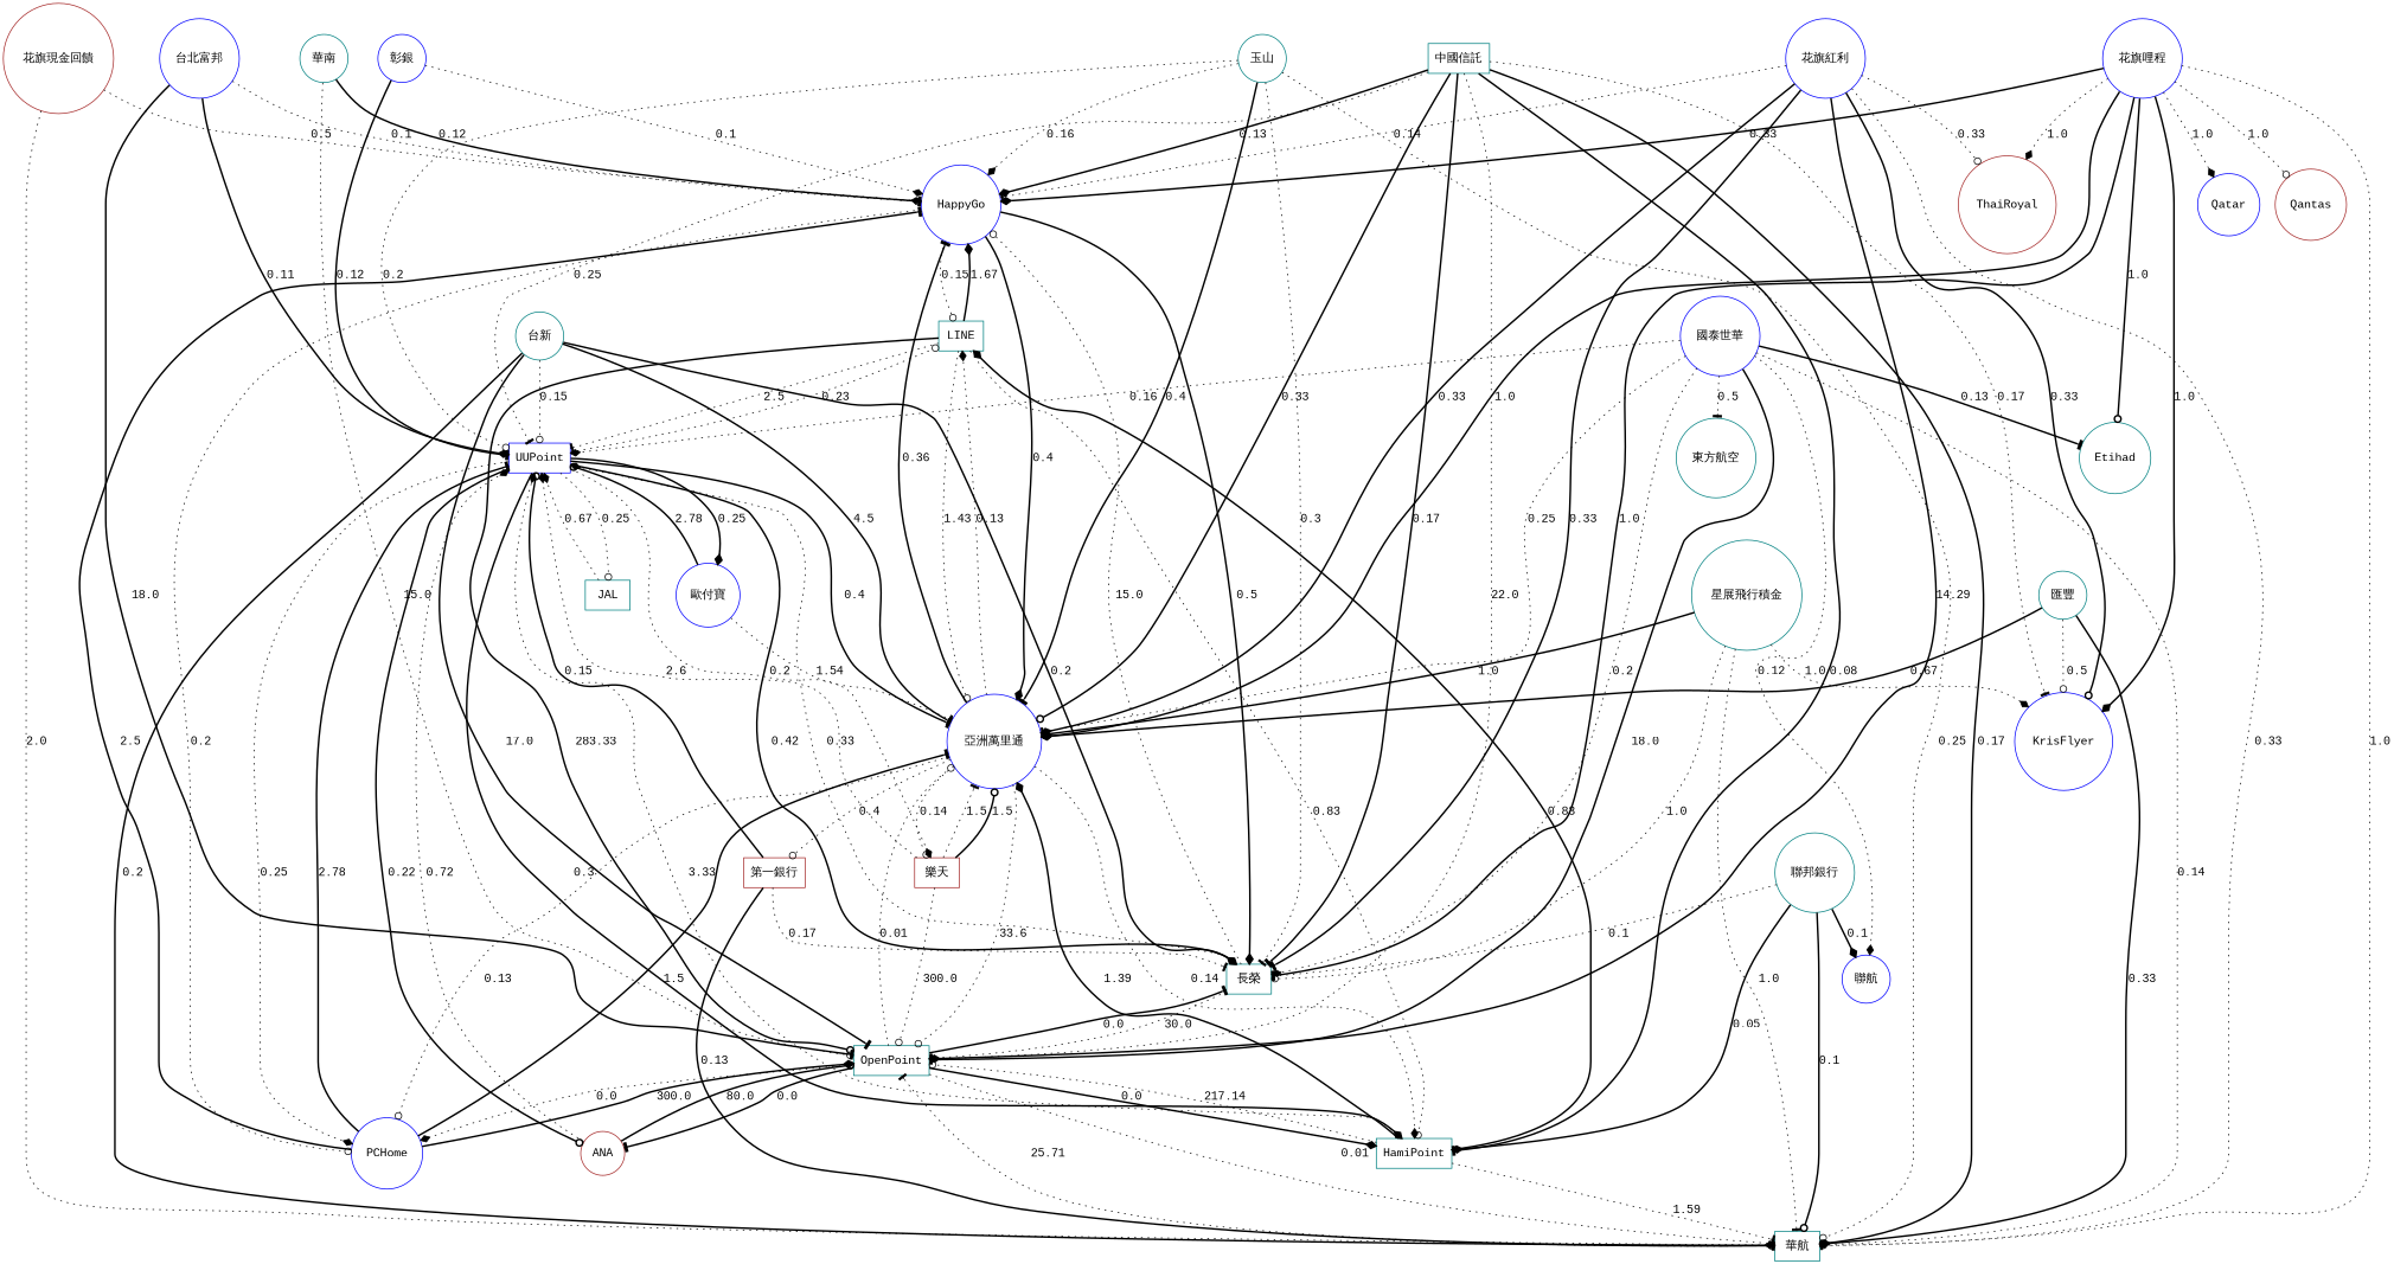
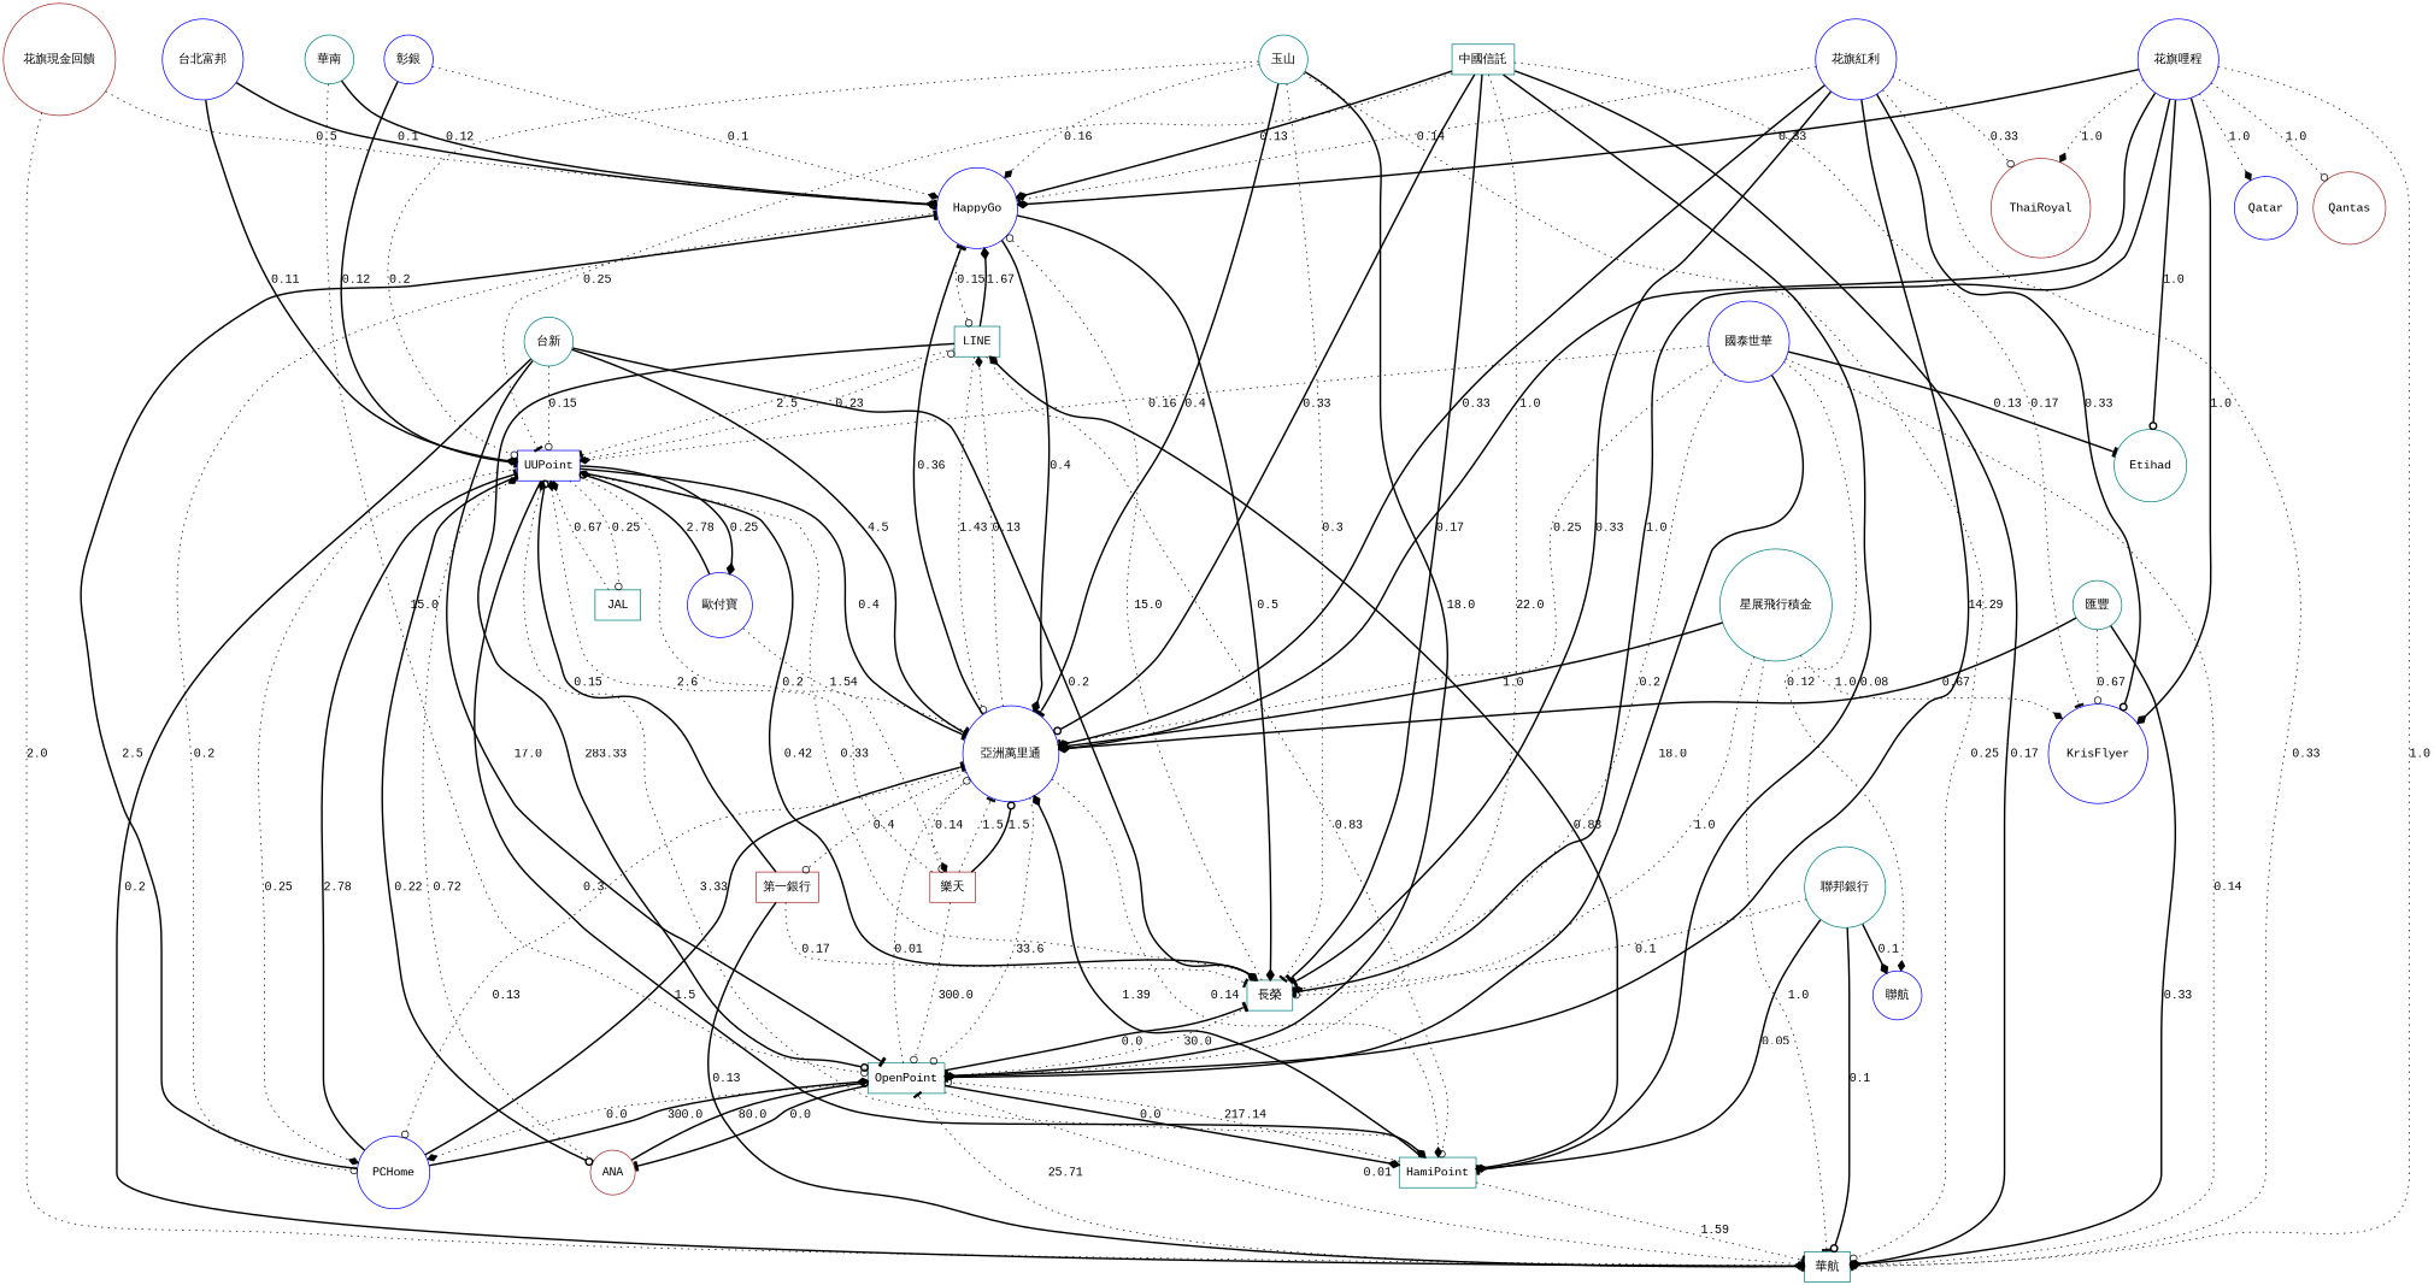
  digraph {
    fontname="Liberation Mono"
    node [color=teal fontname="Liberation Mono" shape=circle]
    edge [arrowhead=diamond fontname="Liberation Mono" style=dotted]
    HappyGo [color=blue]
    LINE [shape=box]
    "亞洲萬里通" [color=blue]
    "長榮" [shape=box]
    PCHome [color=blue]
    OpenPoint [shape=box]
    HamiPoint [shape=box]
    UUPoint [color=blue shape=box]
    "樂天" [color=brown shape=box]
    "第一銀行" [color=brown shape=box]
    "華航" [shape=box]
    ANA [color=brown]
    JAL [shape=box]
    "歐付寶" [color=blue]
    "台新"
    "玉山"
    "花旗紅利" [color=blue]
    KrisFlyer [color=blue]
    ThaiRoyal [color=brown]
    "花旗現金回饋" [color=brown]
    "花旗哩程" [color=blue]
    Etihad
    Qatar [color=blue]
    Qantas [color=brown]
    "華南"
    "聯邦銀行"
    "聯航" [color=blue]
    "中國信託" [shape=box]
    "彰銀" [color=blue]
    "台北富邦" [color=blue]
    "國泰世華" [color=blue]
-   "東方航空"
    "星展飛行積金"
    "匯豐"
    HappyGo -> LINE [arrowhead=odot label=0.15]
    HappyGo -> "亞洲萬里通" [label=0.4 style=bold]
    HappyGo -> "長榮" [label=0.5 style=bold]
    HappyGo -> PCHome [arrowhead=odot label=0.2]
    LINE -> HappyGo [label=1.67 style=bold]
    LINE -> "亞洲萬里通" [arrowhead=odot label=1.43]
    LINE -> OpenPoint [arrowhead=odot label=283.33 style=bold]
    LINE -> HamiPoint [arrowhead=odot label=0.83]
    LINE -> UUPoint [arrowhead=tee label=2.5]
    "亞洲萬里通" -> HappyGo [arrowhead=tee label=0.36 style=bold]
    "亞洲萬里通" -> LINE [label=0.13]
    "亞洲萬里通" -> PCHome [arrowhead=odot label=0.13]
    "亞洲萬里通" -> OpenPoint [arrowhead=odot label=33.6]
    "亞洲萬里通" -> HamiPoint [label=0.14]
    "亞洲萬里通" -> "樂天" [arrowhead=odot label=0.14]
    "亞洲萬里通" -> "第一銀行" [arrowhead=odot label=0.4]
    "長榮" -> HappyGo [arrowhead=odot label=15.0]
    "長榮" -> OpenPoint [arrowhead=tee label=30.0]
    "長榮" -> UUPoint [label=0.33]
    PCHome -> HappyGo [arrowhead=tee label=2.5 style=bold]
    PCHome -> "亞洲萬里通" [arrowhead=tee label=1.5 style=bold]
    PCHome -> OpenPoint [label=300.0 style=bold]
    PCHome -> UUPoint [arrowhead=tee label=2.78 style=bold]
    OpenPoint -> "亞洲萬里通" [arrowhead=odot label=0.01]
    OpenPoint -> "長榮" [arrowhead=tee label=0.0 style=bold]
    OpenPoint -> PCHome [label=0.0]
    OpenPoint -> HamiPoint [label=0.0 style=bold]
    OpenPoint -> "華航" [arrowhead=odot label=0.01]
    OpenPoint -> ANA [arrowhead=tee label=0.0 style=bold]
    HamiPoint -> LINE [label=0.83 style=bold]
    HamiPoint -> "亞洲萬里通" [label=1.39 style=bold]
    HamiPoint -> OpenPoint [arrowhead=odot label=217.14]
    HamiPoint -> UUPoint [label=3.33]
    HamiPoint -> "華航" [arrowhead=tee label=1.59]
    UUPoint -> LINE [arrowhead=odot label=0.23]
    UUPoint -> "亞洲萬里通" [arrowhead=tee label=0.4 style=bold]
    UUPoint -> "長榮" [label=0.42 style=bold]
    UUPoint -> PCHome [label=0.25]
    UUPoint -> HamiPoint [label=0.3 style=bold]
    UUPoint -> "樂天" [label=0.2]
    UUPoint -> ANA [arrowhead=odot label=0.22 style=bold]
    UUPoint -> JAL [arrowhead=odot label=0.25]
    UUPoint -> "歐付寶" [label=0.25 style=bold]
    "樂天" -> "亞洲萬里通" [arrowhead=tee label=1.5]
    "樂天" -> "亞洲萬里通" [arrowhead=odot label=1.5 style=bold]
    "樂天" -> OpenPoint [arrowhead=odot label=300.0]
    "樂天" -> UUPoint [label=2.6]
    "第一銀行" -> "長榮" [arrowhead=tee label=0.17]
    "第一銀行" -> UUPoint [arrowhead=odot label=0.15 style=bold]
    "第一銀行" -> "華航" [arrowhead=tee label=0.13 style=bold]
    "華航" -> OpenPoint [arrowhead=tee label=25.71]
    ANA -> OpenPoint [arrowhead=odot label=80.0 style=bold]
    ANA -> UUPoint [label=0.72]
    JAL -> UUPoint [label=0.67]
    "歐付寶" -> "亞洲萬里通" [arrowhead=tee label=1.54]
    "歐付寶" -> UUPoint [arrowhead=odot label=2.78 style=bold]
    "台新" -> "亞洲萬里通" [arrowhead=tee label=4.5 style=bold]
    "台新" -> "長榮" [label=0.2 style=bold]
    "台新" -> OpenPoint [arrowhead=tee label=17.0 style=bold]
    "台新" -> UUPoint [arrowhead=odot label=0.15]
    "台新" -> "華航" [arrowhead=odot label=0.2 style=bold]
    "玉山" -> HappyGo [label=0.16]
    "玉山" -> "亞洲萬里通" [arrowhead=tee label=0.4 style=bold]
    "玉山" -> "長榮" [arrowhead=tee label=0.3]
-   "台北富邦" -> OpenPoint [arrowhead=tee label=18.0 style=bold]
+   "玉山" -> OpenPoint [arrowhead=tee label=18.0 style=bold]
    "玉山" -> UUPoint [arrowhead=odot label=0.2]
    "玉山" -> "華航" [arrowhead=odot label=0.25]
    "花旗紅利" -> HappyGo [arrowhead=tee label=0.14]
    "花旗紅利" -> "亞洲萬里通" [label=0.33 style=bold]
    "花旗紅利" -> "長榮" [arrowhead=tee label=0.33 style=bold]
    "花旗紅利" -> OpenPoint [label=14.29 style=bold]
    "花旗紅利" -> "華航" [arrowhead=tee label=0.33]
    "花旗紅利" -> KrisFlyer [arrowhead=odot label=0.33 style=bold]
    "花旗紅利" -> ThaiRoyal [arrowhead=odot label=0.33]
    "花旗現金回饋" -> HappyGo [label=0.5]
    "花旗現金回饋" -> "華航" [label=2.0]
    "花旗哩程" -> HappyGo [label=0.33 style=bold]
    "花旗哩程" -> "亞洲萬里通" [label=1.0 style=bold]
    "花旗哩程" -> "長榮" [arrowhead=tee label=1.0 style=bold]
    "花旗哩程" -> "華航" [arrowhead=odot label=1.0]
    "花旗哩程" -> KrisFlyer [label=1.0 style=bold]
    "花旗哩程" -> ThaiRoyal [label=1.0]
    "花旗哩程" -> Etihad [arrowhead=odot label=1.0 style=bold]
    "花旗哩程" -> Qatar [label=1.0]
    "花旗哩程" -> Qantas [arrowhead=odot label=1.0]
    "華南" -> HappyGo [arrowhead=tee label=0.12 style=bold]
    "華南" -> OpenPoint [arrowhead=odot label=15.0]
    "聯邦銀行" -> "長榮" [arrowhead=tee label=0.1]
    "聯邦銀行" -> HamiPoint [label=0.05 style=bold]
    "聯邦銀行" -> "華航" [arrowhead=odot label=0.1 style=bold]
    "聯邦銀行" -> "聯航" [label=0.1 style=bold]
    "中國信託" -> HappyGo [label=0.13 style=bold]
    "中國信託" -> "亞洲萬里通" [arrowhead=odot label=0.33 style=bold]
    "中國信託" -> "長榮" [arrowhead=tee label=0.17 style=bold]
    "中國信託" -> OpenPoint [label=22.0]
    "中國信託" -> HamiPoint [arrowhead=tee label=0.08 style=bold]
    "中國信託" -> UUPoint [arrowhead=tee label=0.25]
    "中國信託" -> "華航" [arrowhead=odot label=0.17 style=bold]
    "中國信託" -> KrisFlyer [arrowhead=tee label=0.17]
    "彰銀" -> HappyGo [label=0.1]
    "彰銀" -> UUPoint [arrowhead=tee label=0.12 style=bold]
-   "台北富邦" -> HappyGo [arrowhead=odot label=0.1]
+   "台北富邦" -> HappyGo [arrowhead=odot label=0.1 style=bold]
    "台北富邦" -> UUPoint [label=0.11 style=bold]
    "國泰世華" -> "亞洲萬里通" [arrowhead=tee label=0.25]
    "國泰世華" -> "長榮" [label=0.2]
    "國泰世華" -> OpenPoint [arrowhead=tee label=18.0 style=bold]
    "國泰世華" -> UUPoint [label=0.16]
    "國泰世華" -> "華航" [arrowhead=odot label=0.14]
    "國泰世華" -> Etihad [arrowhead=tee label=0.13 style=bold]
    "國泰世華" -> "聯航" [label=0.12]
-   "國泰世華" -> "東方航空" [arrowhead=tee label=0.5]
    "星展飛行積金" -> "亞洲萬里通" [arrowhead=odot label=1.0 style=bold]
    "星展飛行積金" -> "長榮" [arrowhead=odot label=1.0]
    "星展飛行積金" -> "華航" [arrowhead=tee label=1.0]
    "星展飛行積金" -> KrisFlyer [label=1.0]
    "匯豐" -> "亞洲萬里通" [label=0.67 style=bold]
    "匯豐" -> "華航" [label=0.33 style=bold]
-   "匯豐" -> KrisFlyer [arrowhead=odot label=0.5]
+   "匯豐" -> KrisFlyer [arrowhead=odot label=0.67]
  }
